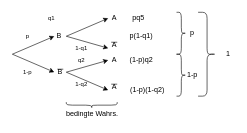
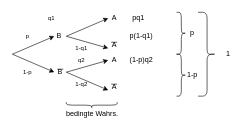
  <mxCell id="0" />
  <mxCell id="1" parent="0" />
  <mxCell id="2" value="" style="endArrow=classic;html=1;" parent="1" edge="1"><mxGeometry width="50" height="50" relative="1" as="geometry"><mxPoint x="20" y="90" as="sourcePoint" /><mxPoint x="90" y="60" as="targetPoint" /></mxGeometry></mxCell>
  <mxCell id="3" value="" style="endArrow=classic;html=1;" parent="1" edge="1"><mxGeometry width="50" height="50" relative="1" as="geometry"><mxPoint x="20" y="90" as="sourcePoint" /><mxPoint x="90" y="120" as="targetPoint" /></mxGeometry></mxCell>
  <mxCell id="4" value="&lt;font style=&quot;font-size: 10px&quot;&gt;p&lt;/font&gt;" style="text;html=1;align=center;verticalAlign=middle;resizable=0;points=[];autosize=1;" parent="1" vertex="1"><mxGeometry x="35" y="50" width="20" height="20" as="geometry" /></mxCell>
  <mxCell id="5" value="&lt;font style=&quot;font-size: 10px&quot;&gt;1-p&lt;/font&gt;" style="text;html=1;align=center;verticalAlign=middle;resizable=0;points=[];autosize=1;" parent="1" vertex="1"><mxGeometry x="30" y="110" width="30" height="20" as="geometry" /></mxCell>
  <mxCell id="6" value="B&amp;nbsp;" style="text;html=1;strokeColor=none;fillColor=none;align=center;verticalAlign=middle;whiteSpace=wrap;rounded=0;" parent="1" vertex="1"><mxGeometry x="80" y="50" width="40" height="20" as="geometry" /></mxCell>
  <mxCell id="7" value="B" style="text;html=1;strokeColor=none;fillColor=none;align=center;verticalAlign=middle;whiteSpace=wrap;rounded=0;" parent="1" vertex="1"><mxGeometry x="80" y="110" width="40" height="20" as="geometry" /></mxCell>
  <mxCell id="8" value="" style="endArrow=classic;html=1;" parent="1" edge="1"><mxGeometry width="50" height="50" relative="1" as="geometry"><mxPoint x="110" y="60" as="sourcePoint" /><mxPoint x="180" y="30" as="targetPoint" /></mxGeometry></mxCell>
  <mxCell id="9" value="" style="endArrow=classic;html=1;" parent="1" edge="1"><mxGeometry width="50" height="50" relative="1" as="geometry"><mxPoint x="110" y="60" as="sourcePoint" /><mxPoint x="180" y="80" as="targetPoint" /></mxGeometry></mxCell>
  <mxCell id="10" value="" style="endArrow=classic;html=1;" parent="1" edge="1"><mxGeometry width="50" height="50" relative="1" as="geometry"><mxPoint x="110" y="120" as="sourcePoint" /><mxPoint x="180" y="150" as="targetPoint" /></mxGeometry></mxCell>
  <mxCell id="11" value="" style="endArrow=classic;html=1;" parent="1" edge="1"><mxGeometry width="50" height="50" relative="1" as="geometry"><mxPoint x="110" y="120" as="sourcePoint" /><mxPoint x="180" y="100" as="targetPoint" /></mxGeometry></mxCell>
  <mxCell id="12" value="A" style="text;html=1;align=center;verticalAlign=middle;resizable=0;points=[];autosize=1;" parent="1" vertex="1"><mxGeometry x="180" y="20" width="20" height="20" as="geometry" /></mxCell>
  <mxCell id="13" value="A" style="text;html=1;align=center;verticalAlign=middle;resizable=0;points=[];autosize=1;" parent="1" vertex="1"><mxGeometry x="180" y="90" width="20" height="20" as="geometry" /></mxCell>
  <mxCell id="14" value="A" style="text;html=1;align=center;verticalAlign=middle;resizable=0;points=[];autosize=1;" parent="1" vertex="1"><mxGeometry x="180" y="65" width="20" height="20" as="geometry" /></mxCell>
  <mxCell id="15" value="&lt;font style=&quot;font-size: 12px&quot;&gt;A&lt;/font&gt;" style="text;html=1;align=center;verticalAlign=middle;resizable=0;points=[];autosize=1;" parent="1" vertex="1"><mxGeometry x="180" y="135" width="20" height="20" as="geometry" /></mxCell>
  <mxCell id="16" value="&lt;font style=&quot;font-size: 10px&quot;&gt;q1&lt;/font&gt;" style="text;html=1;align=center;verticalAlign=middle;resizable=0;points=[];autosize=1;" parent="1" vertex="1"><mxGeometry x="70" y="20" width="30" height="20" as="geometry" /></mxCell>
  <mxCell id="17" value="&lt;font style=&quot;font-size: 10px&quot;&gt;1-q1&lt;/font&gt;" style="text;html=1;align=center;verticalAlign=middle;resizable=0;points=[];autosize=1;" parent="1" vertex="1"><mxGeometry x="115" y="70" width="40" height="20" as="geometry" /></mxCell>
  <mxCell id="18" value="&lt;font style=&quot;font-size: 10px&quot;&gt;1-q2&lt;br&gt;&lt;/font&gt;" style="text;html=1;align=center;verticalAlign=middle;resizable=0;points=[];autosize=1;" parent="1" vertex="1"><mxGeometry x="115" y="130" width="40" height="20" as="geometry" /></mxCell>
  <mxCell id="19" value="&lt;font style=&quot;font-size: 10px&quot;&gt;q2&lt;/font&gt;" style="text;html=1;align=center;verticalAlign=middle;resizable=0;points=[];autosize=1;" parent="1" vertex="1"><mxGeometry x="120" y="90" width="30" height="20" as="geometry" /></mxCell>
- <mxCell id="20" value="pq5" style="text;html=1;align=center;verticalAlign=middle;resizable=0;points=[];autosize=1;" parent="1" vertex="1"><mxGeometry x="210" y="20" width="40" height="20" as="geometry" /></mxCell>
+ <mxCell id="20" value="pq1" style="text;html=1;align=center;verticalAlign=middle;resizable=0;points=[];autosize=1;" parent="1" vertex="1"><mxGeometry x="210" y="20" width="40" height="20" as="geometry" /></mxCell>
  <mxCell id="21" value="p(1-q1)" style="text;html=1;align=center;verticalAlign=middle;resizable=0;points=[];autosize=1;" parent="1" vertex="1"><mxGeometry x="210" y="50" width="50" height="20" as="geometry" /></mxCell>
  <mxCell id="22" value="(1-p)q2" style="text;html=1;align=center;verticalAlign=middle;resizable=0;points=[];autosize=1;" parent="1" vertex="1"><mxGeometry x="210" y="90" width="50" height="20" as="geometry" /></mxCell>
- <mxCell id="23" value="(1-p)(1-q2)" style="text;html=1;align=center;verticalAlign=middle;resizable=0;points=[];autosize=1;" parent="1" vertex="1"><mxGeometry x="210" y="140" width="70" height="20" as="geometry" /></mxCell>
  <mxCell id="24" value="" style="shape=curlyBracket;whiteSpace=wrap;html=1;rounded=1;direction=north;size=0.5;" vertex="1" parent="1"><mxGeometry x="110" y="170" width="85" height="10" as="geometry" /></mxCell>
  <mxCell id="25" value="bedingte Wahrs." style="text;html=1;align=center;verticalAlign=middle;resizable=0;points=[];autosize=1;" vertex="1" parent="1"><mxGeometry x="102.5" y="180" width="100" height="20" as="geometry" /></mxCell>
  <mxCell id="26" value="" style="shape=curlyBracket;whiteSpace=wrap;html=1;rounded=1;direction=west;size=0.5;" vertex="1" parent="1"><mxGeometry x="294" y="90" width="16" height="70" as="geometry" /></mxCell>
  <mxCell id="27" value="" style="shape=curlyBracket;whiteSpace=wrap;html=1;rounded=1;direction=west;size=0.5;" vertex="1" parent="1"><mxGeometry x="294" y="20" width="16" height="70" as="geometry" /></mxCell>
  <mxCell id="28" value="p" style="text;html=1;align=center;verticalAlign=middle;resizable=0;points=[];autosize=1;" vertex="1" parent="1"><mxGeometry x="310" y="45" width="20" height="20" as="geometry" /></mxCell>
  <mxCell id="29" value="1-p" style="text;html=1;align=center;verticalAlign=middle;resizable=0;points=[];autosize=1;" vertex="1" parent="1"><mxGeometry x="305" y="115" width="30" height="20" as="geometry" /></mxCell>
  <mxCell id="30" value="" style="shape=curlyBracket;whiteSpace=wrap;html=1;rounded=1;direction=west;size=0.5;" vertex="1" parent="1"><mxGeometry x="330" y="20" width="30" height="140" as="geometry" /></mxCell>
  <mxCell id="31" value="1" style="text;html=1;align=center;verticalAlign=middle;resizable=0;points=[];autosize=1;" vertex="1" parent="1"><mxGeometry x="370" y="80" width="20" height="20" as="geometry" /></mxCell>
  <mxCell id="32" value="" style="endArrow=none;html=1;" edge="1" parent="1"><mxGeometry width="50" height="50" relative="1" as="geometry"><mxPoint x="95" y="115" as="sourcePoint" /><mxPoint x="105" y="115" as="targetPoint" /></mxGeometry></mxCell>
  <mxCell id="33" value="" style="endArrow=none;html=1;" edge="1" parent="1"><mxGeometry width="50" height="50" relative="1" as="geometry"><mxPoint x="185" y="140" as="sourcePoint" /><mxPoint x="195" y="140" as="targetPoint" /><Array as="points"><mxPoint x="195" y="140" /></Array></mxGeometry></mxCell>
  <mxCell id="34" value="" style="endArrow=none;html=1;" edge="1" parent="1"><mxGeometry width="50" height="50" relative="1" as="geometry"><mxPoint x="185" y="70" as="sourcePoint" /><mxPoint x="195" y="70" as="targetPoint" /></mxGeometry></mxCell>
